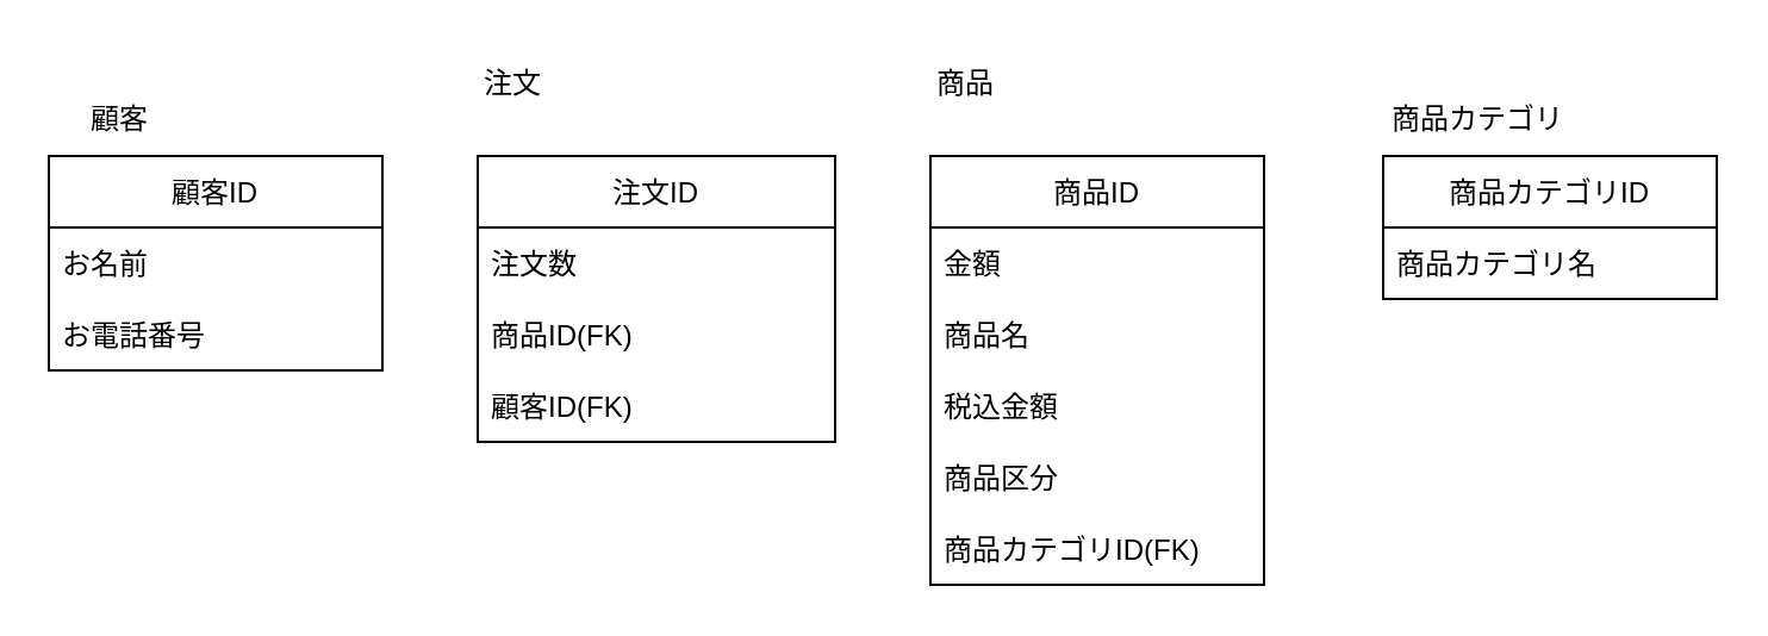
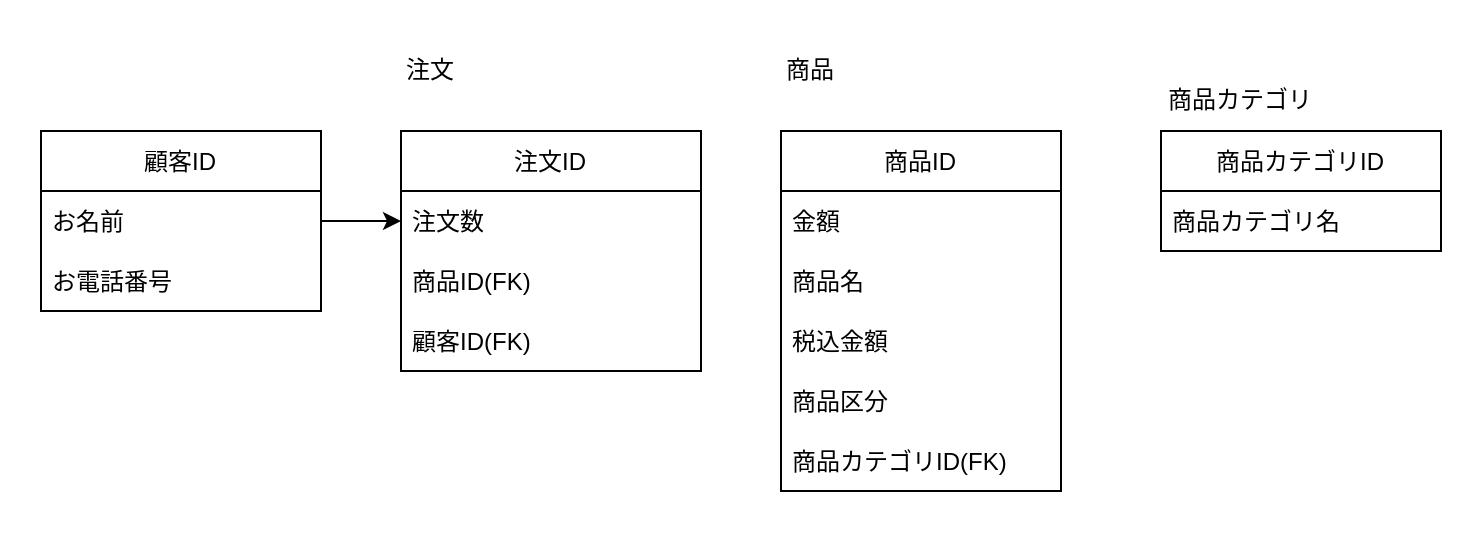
  <mxCell id="0" />
  <mxCell id="1" parent="0" />
  <mxCell id="2" value="顧客ID" style="swimlane;fontStyle=0;childLayout=stackLayout;horizontal=1;startSize=30;horizontalStack=0;resizeParent=1;resizeParentMax=0;resizeLast=0;collapsible=1;marginBottom=0;" vertex="1" parent="1"><mxGeometry x="20" y="65" width="140" height="90" as="geometry" /></mxCell>
  <mxCell id="3" value="お名前" style="text;strokeColor=none;fillColor=none;align=left;verticalAlign=middle;spacingLeft=4;spacingRight=4;overflow=hidden;points=[[0,0.5],[1,0.5]];portConstraint=eastwest;rotatable=0;" vertex="1" parent="2"><mxGeometry y="30" width="140" height="30" as="geometry" /></mxCell>
  <mxCell id="4" value="お電話番号" style="text;strokeColor=none;fillColor=none;align=left;verticalAlign=middle;spacingLeft=4;spacingRight=4;overflow=hidden;points=[[0,0.5],[1,0.5]];portConstraint=eastwest;rotatable=0;" vertex="1" parent="2"><mxGeometry y="60" width="140" height="30" as="geometry" /></mxCell>
  <mxCell id="5" value="注文ID" style="swimlane;fontStyle=0;childLayout=stackLayout;horizontal=1;startSize=30;horizontalStack=0;resizeParent=1;resizeParentMax=0;resizeLast=0;collapsible=1;marginBottom=0;" vertex="1" parent="1"><mxGeometry x="200" y="65" width="150" height="120" as="geometry" /></mxCell>
  <mxCell id="6" value="注文数" style="text;strokeColor=none;fillColor=none;align=left;verticalAlign=middle;spacingLeft=4;spacingRight=4;overflow=hidden;points=[[0,0.5],[1,0.5]];portConstraint=eastwest;rotatable=0;" vertex="1" parent="5"><mxGeometry y="30" width="150" height="30" as="geometry" /></mxCell>
  <mxCell id="7" value="商品ID(FK)" style="text;strokeColor=none;fillColor=none;align=left;verticalAlign=middle;spacingLeft=4;spacingRight=4;overflow=hidden;points=[[0,0.5],[1,0.5]];portConstraint=eastwest;rotatable=0;" vertex="1" parent="5"><mxGeometry y="60" width="150" height="30" as="geometry" /></mxCell>
  <mxCell id="8" value="顧客ID(FK)" style="text;strokeColor=none;fillColor=none;align=left;verticalAlign=middle;spacingLeft=4;spacingRight=4;overflow=hidden;points=[[0,0.5],[1,0.5]];portConstraint=eastwest;rotatable=0;" vertex="1" parent="5"><mxGeometry y="90" width="150" height="30" as="geometry" /></mxCell>
  <mxCell id="9" value="商品ID" style="swimlane;fontStyle=0;childLayout=stackLayout;horizontal=1;startSize=30;horizontalStack=0;resizeParent=1;resizeParentMax=0;resizeLast=0;collapsible=1;marginBottom=0;" vertex="1" parent="1"><mxGeometry x="390" y="65" width="140" height="180" as="geometry"><mxRectangle x="80" y="400" width="60" height="30" as="alternateBounds" /></mxGeometry></mxCell>
  <mxCell id="10" value="金額" style="text;strokeColor=none;fillColor=none;align=left;verticalAlign=middle;spacingLeft=4;spacingRight=4;overflow=hidden;points=[[0,0.5],[1,0.5]];portConstraint=eastwest;rotatable=0;" vertex="1" parent="9"><mxGeometry y="30" width="140" height="30" as="geometry" /></mxCell>
  <mxCell id="11" value="商品名" style="text;strokeColor=none;fillColor=none;align=left;verticalAlign=middle;spacingLeft=4;spacingRight=4;overflow=hidden;points=[[0,0.5],[1,0.5]];portConstraint=eastwest;rotatable=0;" vertex="1" parent="9"><mxGeometry y="60" width="140" height="30" as="geometry" /></mxCell>
  <mxCell id="12" value="税込金額" style="text;strokeColor=none;fillColor=none;align=left;verticalAlign=middle;spacingLeft=4;spacingRight=4;overflow=hidden;points=[[0,0.5],[1,0.5]];portConstraint=eastwest;rotatable=0;" vertex="1" parent="9"><mxGeometry y="90" width="140" height="30" as="geometry" /></mxCell>
  <mxCell id="13" value="商品区分" style="text;strokeColor=none;fillColor=none;align=left;verticalAlign=middle;spacingLeft=4;spacingRight=4;overflow=hidden;points=[[0,0.5],[1,0.5]];portConstraint=eastwest;rotatable=0;" vertex="1" parent="9"><mxGeometry y="120" width="140" height="30" as="geometry" /></mxCell>
  <mxCell id="14" value="商品カテゴリID(FK)" style="text;strokeColor=none;fillColor=none;align=left;verticalAlign=middle;spacingLeft=4;spacingRight=4;overflow=hidden;points=[[0,0.5],[1,0.5]];portConstraint=eastwest;rotatable=0;" vertex="1" parent="9"><mxGeometry y="150" width="140" height="30" as="geometry" /></mxCell>
  <mxCell id="15" value="商品カテゴリID" style="swimlane;fontStyle=0;childLayout=stackLayout;horizontal=1;startSize=30;horizontalStack=0;resizeParent=1;resizeParentMax=0;resizeLast=0;collapsible=1;marginBottom=0;" vertex="1" parent="1"><mxGeometry x="580" y="65" width="140" height="60" as="geometry" /></mxCell>
  <mxCell id="16" value="商品カテゴリ名" style="text;strokeColor=none;fillColor=none;align=left;verticalAlign=middle;spacingLeft=4;spacingRight=4;overflow=hidden;points=[[0,0.5],[1,0.5]];portConstraint=eastwest;rotatable=0;" vertex="1" parent="15"><mxGeometry y="30" width="140" height="30" as="geometry" /></mxCell>
- <mxCell id="17" value="顧客" style="text;html=1;strokeColor=none;fillColor=none;align=center;verticalAlign=middle;whiteSpace=wrap;rounded=0;" vertex="1" parent="1"><mxGeometry x="20" y="35" width="60" height="30" as="geometry" /></mxCell>
  <mxCell id="18" value="注文" style="text;html=1;strokeColor=none;fillColor=none;align=center;verticalAlign=middle;whiteSpace=wrap;rounded=0;" vertex="1" parent="1"><mxGeometry x="185" y="20" width="60" height="30" as="geometry" /></mxCell>
  <mxCell id="19" value="商品" style="text;html=1;strokeColor=none;fillColor=none;align=center;verticalAlign=middle;whiteSpace=wrap;rounded=0;" vertex="1" parent="1"><mxGeometry x="375" y="20" width="60" height="30" as="geometry" /></mxCell>
  <mxCell id="20" value="商品カテゴリ" style="text;html=1;strokeColor=none;fillColor=none;align=center;verticalAlign=middle;whiteSpace=wrap;rounded=0;" vertex="1" parent="1"><mxGeometry x="580" y="35" width="80" height="30" as="geometry" /></mxCell>
+ <mxCell id="21" value="" style="edgeStyle=orthogonalEdgeStyle;rounded=0;orthogonalLoop=1;jettySize=auto;html=1;" edge="1" parent="1" source="3" target="6"><mxGeometry relative="1" as="geometry" /></mxCell>
